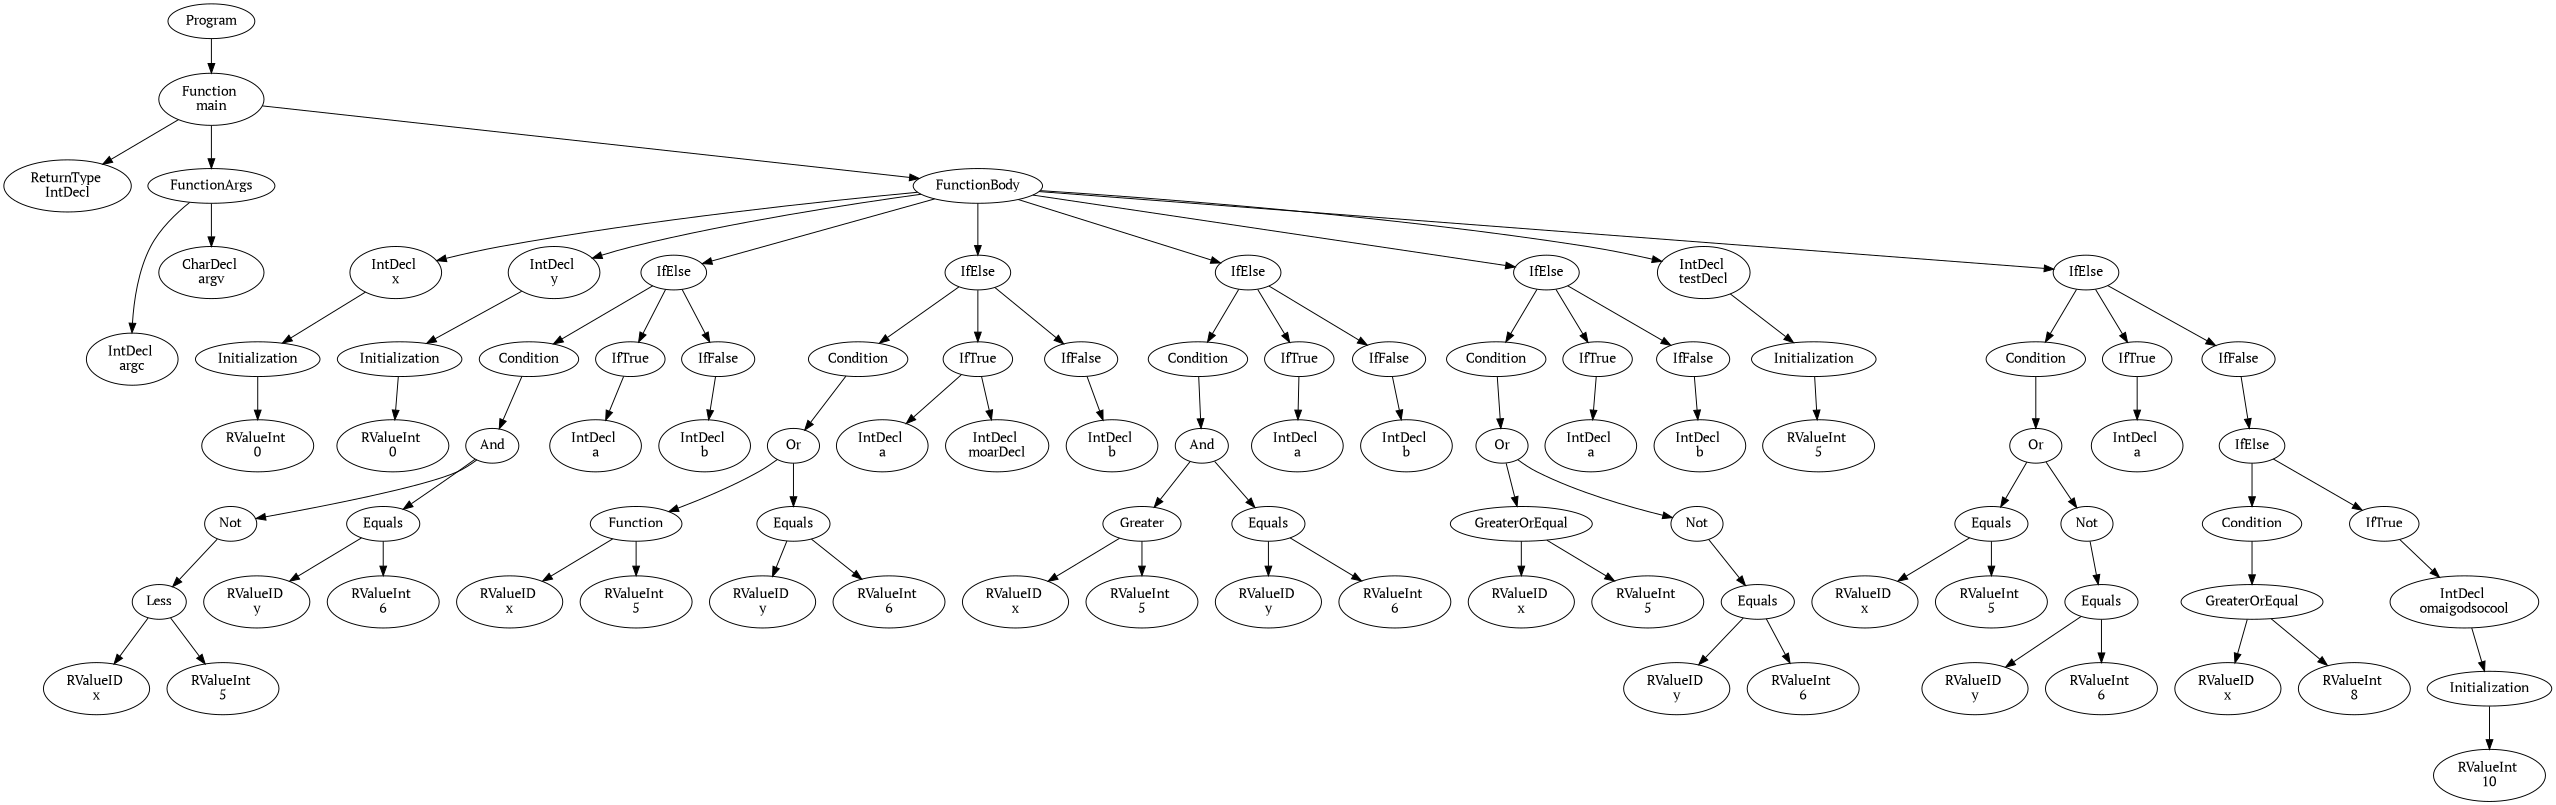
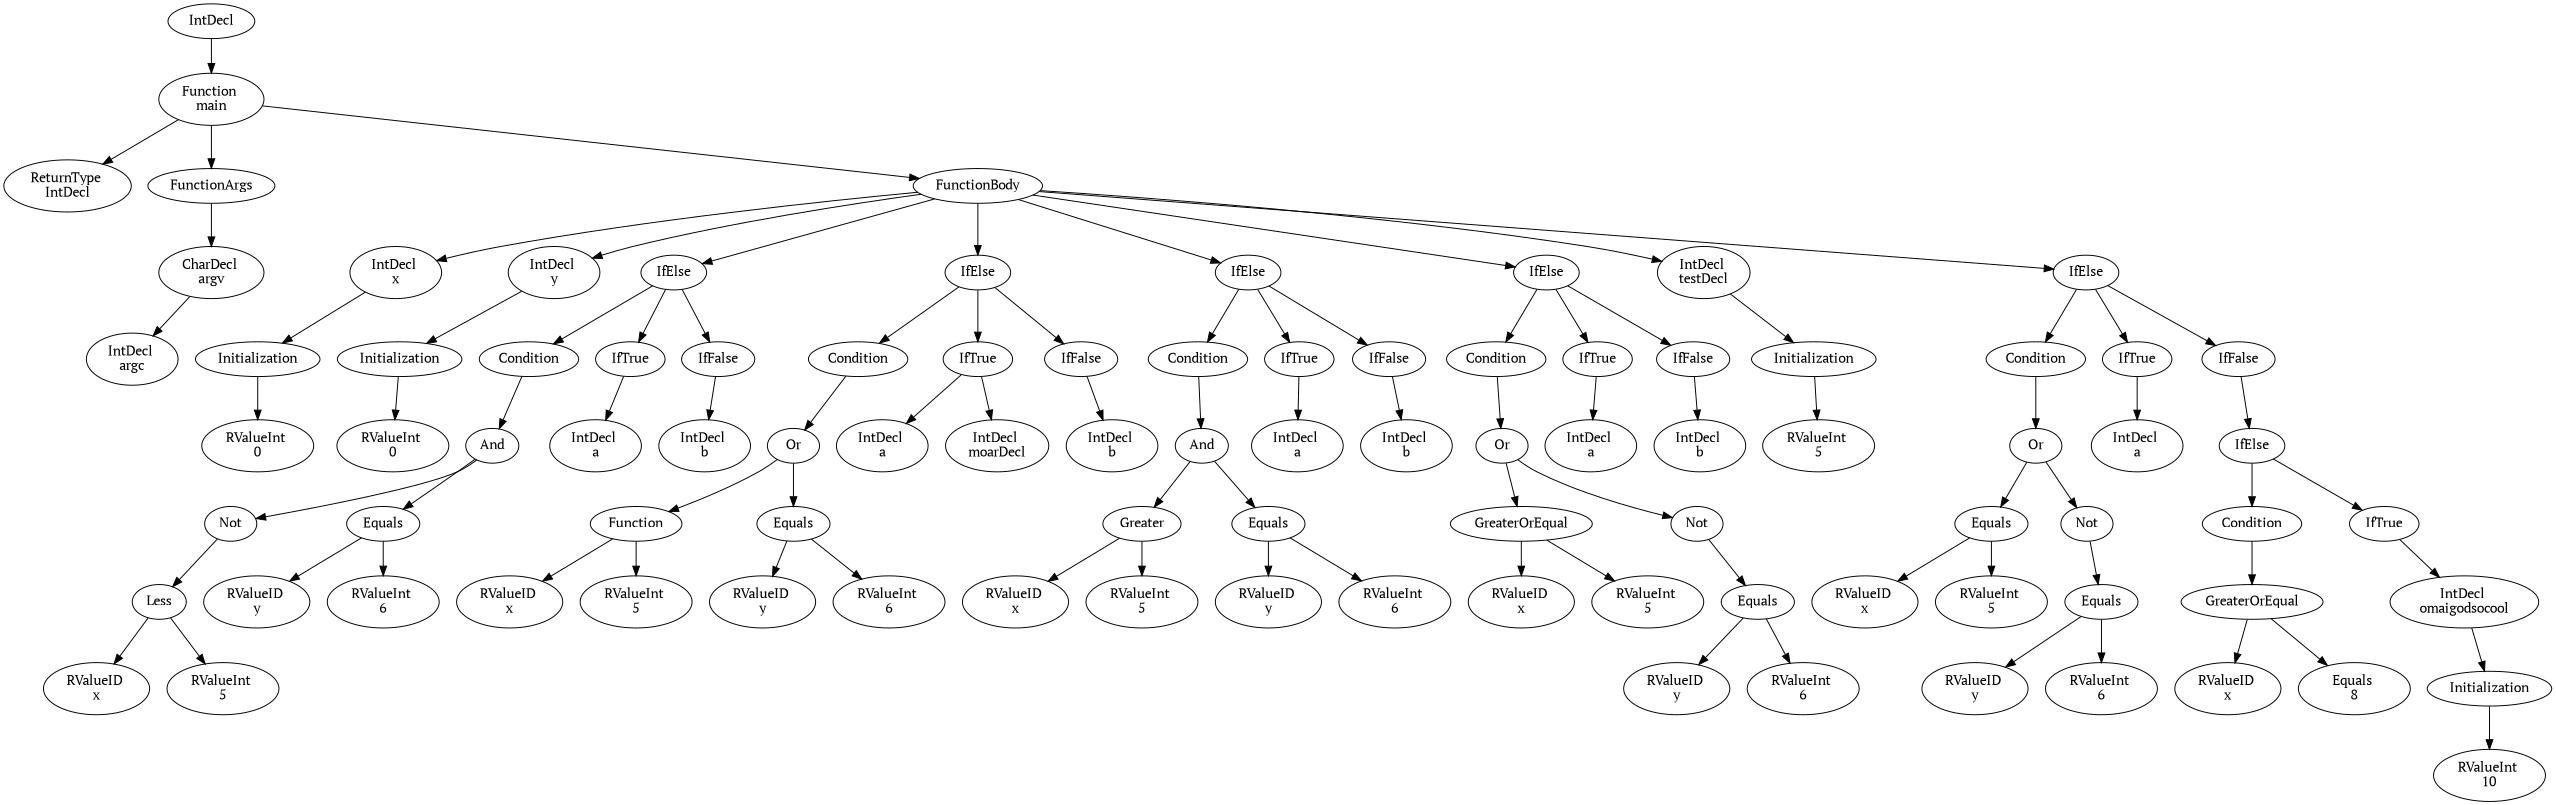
  digraph {
    fontname="PT Serif"
    node [fontname="PT Serif"]
    edge [fontname="PT Serif"]
-   n1 [label=Program]
+   n1 [label=IntDecl]
    n2 [label="Function \nmain"]
    n3 [label="ReturnType \nIntDecl"]
    n4 [label=FunctionArgs]
    n5 [label=FunctionBody]
    n6 [label="IntDecl \nargc"]
    n7 [label="CharDecl \nargv"]
    n8 [label="IntDecl \nx"]
    n9 [label="IntDecl \ny"]
    n10 [label=IfElse]
    n11 [label=IfElse]
    n12 [label=IfElse]
    n13 [label=IfElse]
    n14 [label="IntDecl \ntestDecl"]
    n15 [label=IfElse]
    n16 [label=Initialization]
    n17 [label=Initialization]
    n18 [label=Condition]
    n19 [label=IfTrue]
    n20 [label=IfFalse]
    n21 [label=Condition]
    n22 [label=IfTrue]
    n23 [label=IfFalse]
    n24 [label=Condition]
    n25 [label=IfTrue]
    n26 [label=IfFalse]
    n27 [label=Condition]
    n28 [label=IfTrue]
    n29 [label=IfFalse]
    n30 [label=Initialization]
    n31 [label=Condition]
    n32 [label=IfTrue]
    n33 [label=IfFalse]
    n34 [label="RValueInt \n0"]
    n35 [label="RValueInt \n0"]
    n36 [label=And]
    n37 [label="IntDecl \na"]
    n38 [label="IntDecl \nb"]
    n39 [label=Not]
    n40 [label=Equals]
    n41 [label=Less]
    n42 [label="RValueID \ny"]
    n43 [label="RValueInt \n6"]
    n44 [label="RValueID \nx"]
    n45 [label="RValueInt \n5"]
    n46 [label=Or]
    n47 [label="IntDecl \na"]
    n48 [label="IntDecl \nmoarDecl"]
    n49 [label="IntDecl \nb"]
    n50 [label=Function]
    n51 [label=Equals]
    n52 [label="RValueID \nx"]
    n53 [label="RValueInt \n5"]
    n54 [label="RValueID \ny"]
    n55 [label="RValueInt \n6"]
    n56 [label=And]
    n57 [label="IntDecl \na"]
    n58 [label="IntDecl \nb"]
    n59 [label=Greater]
    n60 [label=Equals]
    n61 [label="RValueID \nx"]
    n62 [label="RValueInt \n5"]
    n63 [label="RValueID \ny"]
    n64 [label="RValueInt \n6"]
    n65 [label=Or]
    n66 [label="IntDecl \na"]
    n67 [label="IntDecl \nb"]
    n68 [label=GreaterOrEqual]
    n69 [label=Not]
    n70 [label="RValueID \nx"]
    n71 [label="RValueInt \n5"]
    n72 [label=Equals]
    n73 [label="RValueID \ny"]
    n74 [label="RValueInt \n6"]
    n75 [label="RValueInt \n5"]
    n76 [label=Or]
    n77 [label="IntDecl \na"]
    n78 [label=IfElse]
    n79 [label=Equals]
    n80 [label=Not]
    n81 [label="RValueID \nx"]
    n82 [label="RValueInt \n5"]
    n83 [label=Equals]
    n84 [label="RValueID \ny"]
    n85 [label="RValueInt \n6"]
    n86 [label=Condition]
    n87 [label=IfTrue]
    n88 [label=GreaterOrEqual]
    n89 [label="IntDecl \nomaigodsocool"]
    n90 [label="RValueID \nx"]
-   n91 [label="RValueInt \n8"]
+   n91 [label="Equals \n8"]
    n92 [label=Initialization]
    n93 [label="RValueInt \n10"]
    n1 -> n2
    n2 -> n3
    n2 -> n4
    n2 -> n5
-   n4 -> n6
+   n7 -> n6
    n4 -> n7
    n5 -> n8
    n5 -> n9
    n5 -> n10
    n5 -> n11
    n5 -> n12
    n5 -> n13
    n5 -> n14
    n5 -> n15
    n8 -> n16
    n9 -> n17
    n10 -> n18
    n10 -> n19
    n10 -> n20
    n11 -> n21
    n11 -> n22
    n11 -> n23
    n12 -> n24
    n12 -> n25
    n12 -> n26
    n13 -> n27
    n13 -> n28
    n13 -> n29
    n14 -> n30
    n15 -> n31
    n15 -> n32
    n15 -> n33
    n16 -> n34
    n17 -> n35
    n18 -> n36
    n19 -> n37
    n20 -> n38
    n21 -> n46
    n22 -> n47
    n22 -> n48
    n23 -> n49
    n24 -> n56
    n25 -> n57
    n26 -> n58
    n27 -> n65
    n28 -> n66
    n29 -> n67
    n30 -> n75
    n31 -> n76
    n32 -> n77
    n33 -> n78
    n36 -> n39
    n36 -> n40
    n39 -> n41
    n40 -> n42
    n40 -> n43
    n41 -> n44
    n41 -> n45
    n46 -> n50
    n46 -> n51
    n50 -> n52
    n50 -> n53
    n51 -> n54
    n51 -> n55
    n56 -> n59
    n56 -> n60
    n59 -> n61
    n59 -> n62
    n60 -> n63
    n60 -> n64
    n65 -> n68
    n65 -> n69
    n68 -> n70
    n68 -> n71
    n69 -> n72
    n72 -> n73
    n72 -> n74
    n76 -> n79
    n76 -> n80
    n78 -> n86
    n78 -> n87
    n79 -> n81
    n79 -> n82
    n80 -> n83
    n83 -> n84
    n83 -> n85
    n86 -> n88
    n87 -> n89
    n88 -> n90
    n88 -> n91
    n89 -> n92
    n92 -> n93
  }
